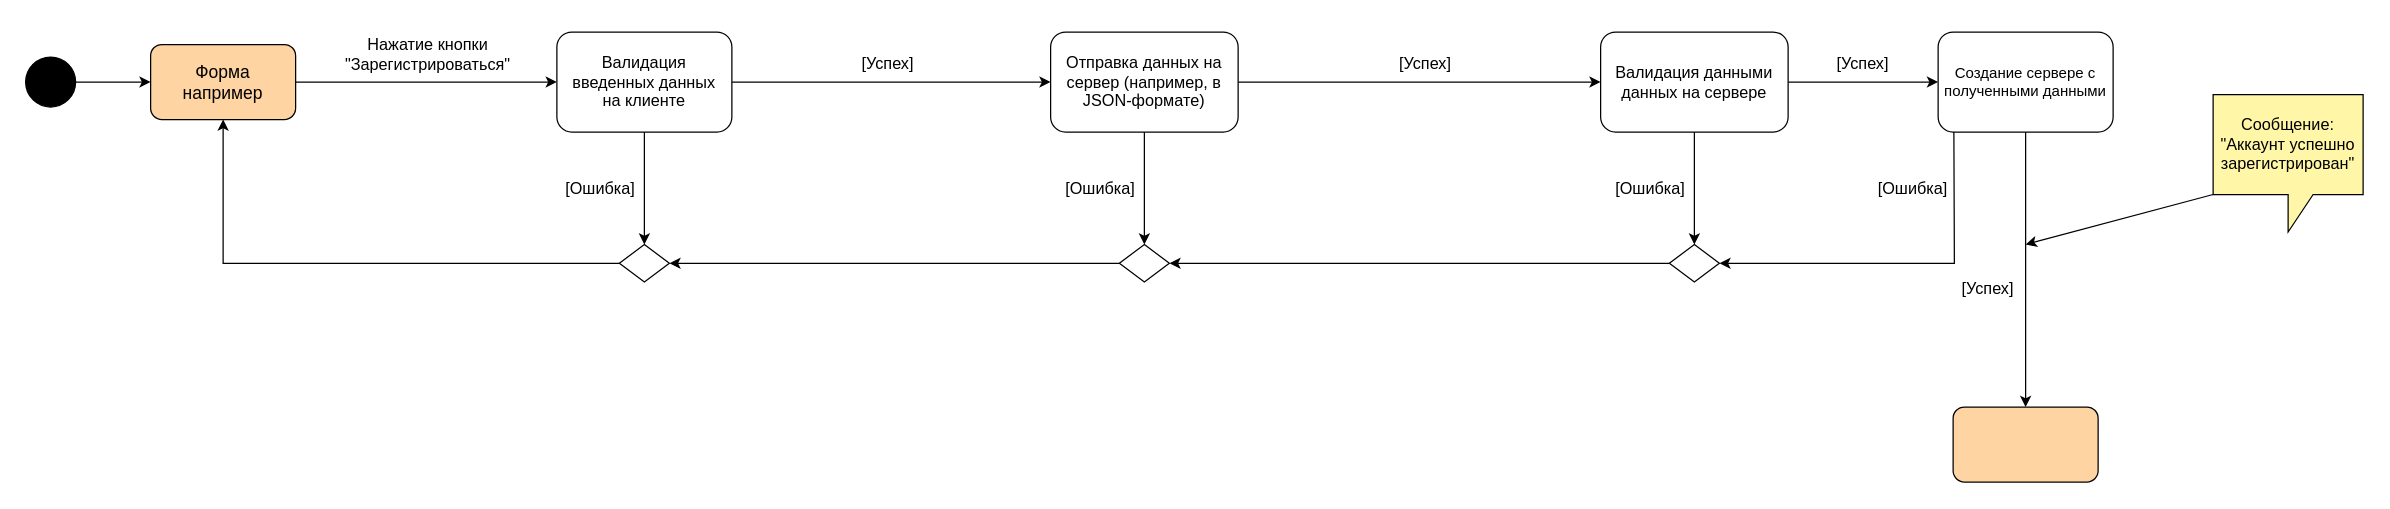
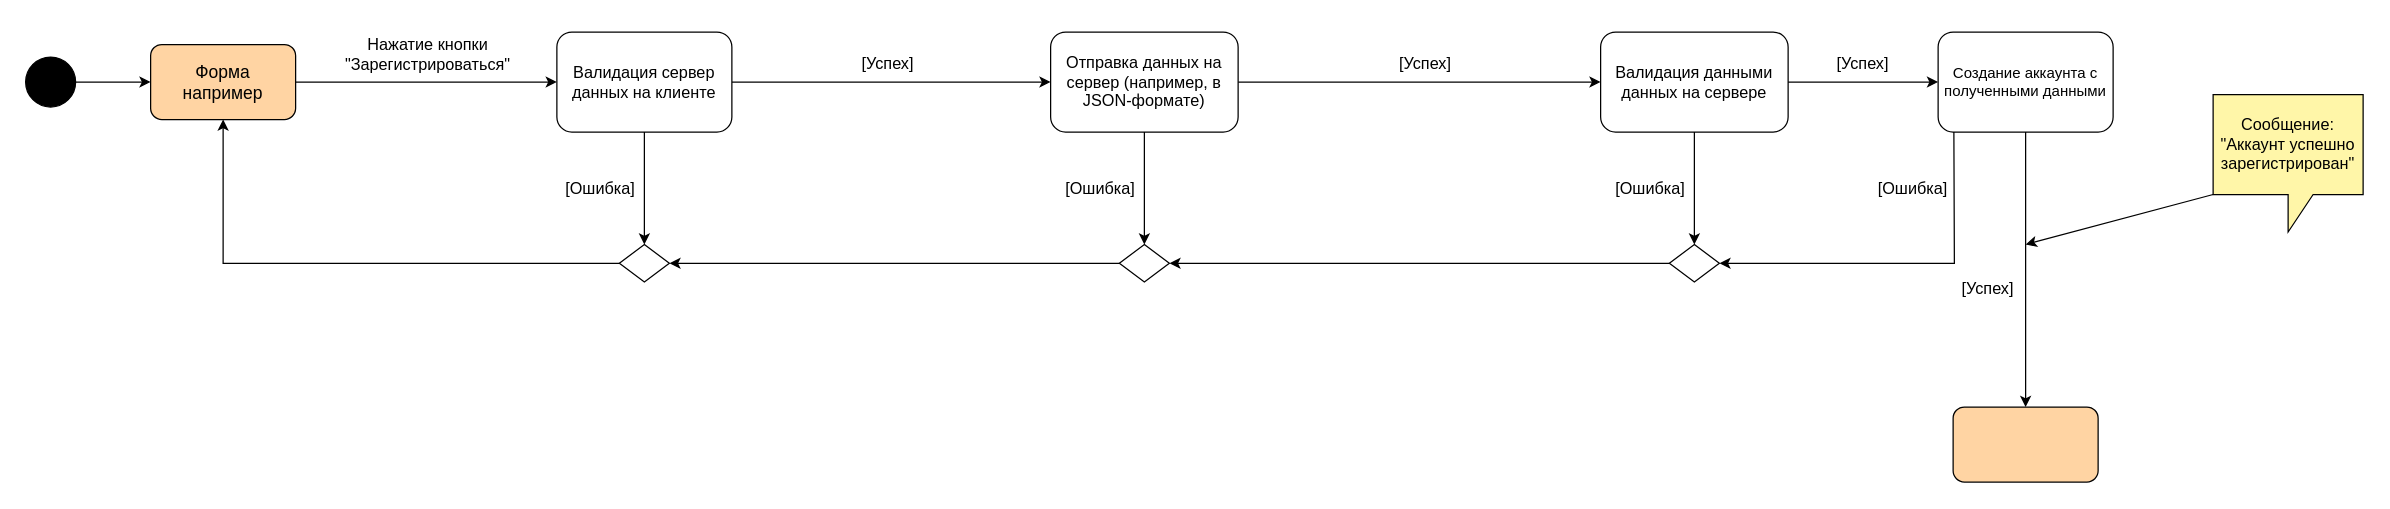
  <mxCell id="0" />
  <mxCell id="1" parent="0" />
  <mxCell id="2" style="edgeStyle=orthogonalEdgeStyle;rounded=0;orthogonalLoop=1;jettySize=auto;html=1;exitX=1;exitY=0.5;exitDx=0;exitDy=0;entryX=0;entryY=0.5;entryDx=0;entryDy=0;" parent="1" source="3" target="5" edge="1"><mxGeometry relative="1" as="geometry" /></mxCell>
  <mxCell id="3" value="" style="ellipse;whiteSpace=wrap;html=1;aspect=fixed;fillColor=#000000;" parent="1" vertex="1"><mxGeometry y="45" width="40" height="40" as="geometry" x="20" /></mxCell>
  <mxCell id="4" style="edgeStyle=orthogonalEdgeStyle;rounded=0;orthogonalLoop=1;jettySize=auto;html=1;exitX=1;exitY=0.5;exitDx=0;exitDy=0;entryX=0;entryY=0.5;entryDx=0;entryDy=0;" parent="1" source="5" target="10" edge="1"><mxGeometry relative="1" as="geometry" /></mxCell>
  <mxCell id="5" value="" style="rounded=1;whiteSpace=wrap;html=1;fillColor=#FFD4A3;" parent="1" vertex="1"><mxGeometry x="120" y="35" width="116" height="60" as="geometry" /></mxCell>
  <mxCell id="6" value="Форма например" style="text;strokeColor=none;align=center;fillColor=none;html=1;verticalAlign=middle;whiteSpace=wrap;rounded=0;fontSize=14;" parent="1" vertex="1"><mxGeometry x="128" y="35" width="100" height="60" as="geometry" /></mxCell>
  <mxCell id="7" value="Нажатие кнопки &quot;Зарегистрироваться&quot;" style="text;strokeColor=none;align=center;fillColor=none;html=1;verticalAlign=middle;whiteSpace=wrap;rounded=0;fontSize=13;" parent="1" vertex="1"><mxGeometry x="270" y="20" width="144" height="45" as="geometry" /></mxCell>
  <mxCell id="8" style="edgeStyle=orthogonalEdgeStyle;rounded=0;orthogonalLoop=1;jettySize=auto;html=1;exitX=0.5;exitY=1;exitDx=0;exitDy=0;entryX=0.5;entryY=0;entryDx=0;entryDy=0;" parent="1" source="10" target="13" edge="1"><mxGeometry relative="1" as="geometry" /></mxCell>
  <mxCell id="9" style="edgeStyle=orthogonalEdgeStyle;rounded=0;orthogonalLoop=1;jettySize=auto;html=1;exitX=1;exitY=0.5;exitDx=0;exitDy=0;entryX=0;entryY=0.5;entryDx=0;entryDy=0;" parent="1" source="10" target="16" edge="1"><mxGeometry relative="1" as="geometry" /></mxCell>
  <mxCell id="10" value="" style="rounded=1;whiteSpace=wrap;html=1;" parent="1" vertex="1"><mxGeometry x="445" y="25" width="140" height="80" as="geometry" /></mxCell>
- <mxCell id="11" value="Валидация введенных данных на клиенте" style="text;strokeColor=none;align=center;fillColor=none;html=1;verticalAlign=middle;whiteSpace=wrap;rounded=0;fontSize=13;" parent="1" vertex="1"><mxGeometry x="450" y="30" width="130" height="70" as="geometry" /></mxCell>
+ <mxCell id="11" value="Валидация сервер данных на клиенте" style="text;strokeColor=none;align=center;fillColor=none;html=1;verticalAlign=middle;whiteSpace=wrap;rounded=0;fontSize=13;" parent="1" vertex="1"><mxGeometry x="450" y="30" width="130" height="70" as="geometry" /></mxCell>
  <mxCell id="12" style="edgeStyle=orthogonalEdgeStyle;rounded=0;orthogonalLoop=1;jettySize=auto;html=1;exitX=0;exitY=0.5;exitDx=0;exitDy=0;entryX=0.5;entryY=1;entryDx=0;entryDy=0;" parent="1" source="13" target="6" edge="1"><mxGeometry relative="1" as="geometry"><mxPoint x="470" y="210" as="targetPoint" /></mxGeometry></mxCell>
  <mxCell id="13" value="" style="rhombus;whiteSpace=wrap;html=1;" parent="1" vertex="1"><mxGeometry x="495" y="195" width="40" height="30" as="geometry" /></mxCell>
  <mxCell id="14" value="[Ошибка]" style="text;strokeColor=none;align=center;fillColor=none;html=1;verticalAlign=middle;whiteSpace=wrap;rounded=0;fontSize=13;" parent="1" vertex="1"><mxGeometry x="450" y="135" width="60" height="30" as="geometry" /></mxCell>
  <mxCell id="15" style="edgeStyle=orthogonalEdgeStyle;rounded=0;orthogonalLoop=1;jettySize=auto;html=1;exitX=1;exitY=0.5;exitDx=0;exitDy=0;entryX=0;entryY=0.5;entryDx=0;entryDy=0;" parent="1" source="16" target="24" edge="1"><mxGeometry relative="1" as="geometry" /></mxCell>
  <mxCell id="16" value="" style="rounded=1;whiteSpace=wrap;html=1;" parent="1" vertex="1"><mxGeometry x="840" y="25" width="150" height="80" as="geometry" /></mxCell>
  <mxCell id="17" value="[Успех]" style="text;strokeColor=none;align=center;fillColor=none;html=1;verticalAlign=middle;whiteSpace=wrap;rounded=0;fontSize=13;" parent="1" vertex="1"><mxGeometry x="660" y="35" width="100" height="30" as="geometry" /></mxCell>
  <mxCell id="18" value="Отправка данных на сервер (например, в JSON-формате)" style="text;strokeColor=none;align=center;fillColor=none;html=1;verticalAlign=middle;whiteSpace=wrap;rounded=0;fontSize=13;" parent="1" vertex="1"><mxGeometry x="850" y="30" width="130" height="70" as="geometry" /></mxCell>
  <mxCell id="19" style="edgeStyle=orthogonalEdgeStyle;rounded=0;orthogonalLoop=1;jettySize=auto;html=1;exitX=0;exitY=0.5;exitDx=0;exitDy=0;entryX=1;entryY=0.5;entryDx=0;entryDy=0;" parent="1" source="20" target="13" edge="1"><mxGeometry relative="1" as="geometry" /></mxCell>
  <mxCell id="20" value="" style="rhombus;whiteSpace=wrap;html=1;" parent="1" vertex="1"><mxGeometry x="895" y="195" width="40" height="30" as="geometry" /></mxCell>
  <mxCell id="21" style="edgeStyle=orthogonalEdgeStyle;rounded=0;orthogonalLoop=1;jettySize=auto;html=1;exitX=0.5;exitY=1;exitDx=0;exitDy=0;entryX=0.5;entryY=0;entryDx=0;entryDy=0;" parent="1" source="16" target="20" edge="1"><mxGeometry relative="1" as="geometry" /></mxCell>
  <mxCell id="22" value="[Ошибка]" style="text;strokeColor=none;align=center;fillColor=none;html=1;verticalAlign=middle;whiteSpace=wrap;rounded=0;fontSize=13;" parent="1" vertex="1"><mxGeometry x="850" y="135" width="60" height="30" as="geometry" /></mxCell>
  <mxCell id="23" style="edgeStyle=orthogonalEdgeStyle;rounded=0;orthogonalLoop=1;jettySize=auto;html=1;exitX=0.5;exitY=1;exitDx=0;exitDy=0;entryX=0.5;entryY=0;entryDx=0;entryDy=0;" parent="1" source="24" target="26" edge="1"><mxGeometry relative="1" as="geometry" /></mxCell>
  <mxCell id="24" value="" style="rounded=1;whiteSpace=wrap;html=1;" parent="1" vertex="1"><mxGeometry x="1280" y="25" width="150" height="80" as="geometry" /></mxCell>
  <mxCell id="25" style="edgeStyle=orthogonalEdgeStyle;rounded=0;orthogonalLoop=1;jettySize=auto;html=1;exitX=0;exitY=0.5;exitDx=0;exitDy=0;entryX=1;entryY=0.5;entryDx=0;entryDy=0;" parent="1" source="26" target="20" edge="1"><mxGeometry relative="1" as="geometry" /></mxCell>
  <mxCell id="26" value="" style="rhombus;whiteSpace=wrap;html=1;" parent="1" vertex="1"><mxGeometry x="1335" y="195" width="40" height="30" as="geometry" /></mxCell>
  <mxCell id="27" value="[Ошибка]" style="text;strokeColor=none;align=center;fillColor=none;html=1;verticalAlign=middle;whiteSpace=wrap;rounded=0;fontSize=13;" parent="1" vertex="1"><mxGeometry x="1290" y="135" width="60" height="30" as="geometry" /></mxCell>
  <mxCell id="28" value="[Успех]" style="text;strokeColor=none;align=center;fillColor=none;html=1;verticalAlign=middle;whiteSpace=wrap;rounded=0;fontSize=13;" parent="1" vertex="1"><mxGeometry x="1090" y="35" width="100" height="30" as="geometry" /></mxCell>
  <mxCell id="29" style="edgeStyle=orthogonalEdgeStyle;rounded=0;orthogonalLoop=1;jettySize=auto;html=1;exitX=1;exitY=0.5;exitDx=0;exitDy=0;entryX=0;entryY=0.5;entryDx=0;entryDy=0;" parent="1" source="30" target="31" edge="1"><mxGeometry relative="1" as="geometry" /></mxCell>
  <mxCell id="30" value="Валидация данными данных на сервере" style="text;strokeColor=none;align=center;fillColor=none;html=1;verticalAlign=middle;whiteSpace=wrap;rounded=0;fontSize=13;" parent="1" vertex="1"><mxGeometry x="1280" y="25" width="150" height="80" as="geometry" /></mxCell>
  <mxCell id="31" value="" style="rounded=1;whiteSpace=wrap;html=1;" parent="1" vertex="1"><mxGeometry x="1550" y="25" width="140" height="80" as="geometry" /></mxCell>
  <mxCell id="32" value="" style="endArrow=classic;html=1;rounded=0;exitX=0.09;exitY=1;exitDx=0;exitDy=0;exitPerimeter=0;entryX=1;entryY=0.5;entryDx=0;entryDy=0;" parent="1" source="31" target="26" edge="1"><mxGeometry width="50" height="50" relative="1" as="geometry"><mxPoint x="1390" y="155" as="sourcePoint" /><mxPoint x="1440" y="105" as="targetPoint" /><Array as="points"><mxPoint x="1563" y="210" /></Array></mxGeometry></mxCell>
  <mxCell id="33" value="[Ошибка]" style="text;strokeColor=none;align=center;fillColor=none;html=1;verticalAlign=middle;whiteSpace=wrap;rounded=0;fontSize=13;" parent="1" vertex="1"><mxGeometry x="1500" y="135" width="60" height="30" as="geometry" /></mxCell>
  <mxCell id="34" value="[Успех]" style="text;strokeColor=none;align=center;fillColor=none;html=1;verticalAlign=middle;whiteSpace=wrap;rounded=0;fontSize=13;" parent="1" vertex="1"><mxGeometry x="1440" y="35" width="100" height="30" as="geometry" /></mxCell>
  <mxCell id="35" style="edgeStyle=orthogonalEdgeStyle;rounded=0;orthogonalLoop=1;jettySize=auto;html=1;exitX=0.5;exitY=1;exitDx=0;exitDy=0;entryX=0.5;entryY=0;entryDx=0;entryDy=0;" parent="1" source="36" target="37" edge="1"><mxGeometry relative="1" as="geometry" /></mxCell>
- <mxCell id="36" value="Создание сервере с полученными данными" style="text;strokeColor=none;align=center;fillColor=none;html=1;verticalAlign=middle;whiteSpace=wrap;rounded=0;" parent="1" vertex="1"><mxGeometry x="1550" y="25" width="140" height="80" as="geometry" /></mxCell>
+ <mxCell id="36" value="Создание аккаунта с полученными данными" style="text;strokeColor=none;align=center;fillColor=none;html=1;verticalAlign=middle;whiteSpace=wrap;rounded=0;" parent="1" vertex="1"><mxGeometry x="1550" y="25" width="140" height="80" as="geometry" /></mxCell>
  <mxCell id="37" value="" style="rounded=1;whiteSpace=wrap;html=1;fillColor=#FFD4A3;" parent="1" vertex="1"><mxGeometry x="1562" y="325" width="116" height="60" as="geometry" /></mxCell>
  <mxCell id="38" value="[Успех]" style="text;strokeColor=none;align=center;fillColor=none;html=1;verticalAlign=middle;whiteSpace=wrap;rounded=0;fontSize=13;" parent="1" vertex="1"><mxGeometry x="1540" y="215" width="100" height="30" as="geometry" /></mxCell>
  <mxCell id="39" value="" style="shape=callout;whiteSpace=wrap;html=1;perimeter=calloutPerimeter;fillColor=#FFF6A8;" vertex="1" parent="1"><mxGeometry x="1770" y="75" width="120" height="110" as="geometry" /></mxCell>
  <mxCell id="40" value="Сообщение: &quot;Аккаунт успешно зарегистрирован&quot;" style="text;strokeColor=none;align=center;fillColor=none;html=1;verticalAlign=middle;whiteSpace=wrap;rounded=0;fontSize=13;" vertex="1" parent="1"><mxGeometry x="1770" y="85" width="120" height="60" as="geometry" /></mxCell>
  <mxCell id="41" value="" style="endArrow=classic;html=1;rounded=0;exitX=0;exitY=0;exitDx=0;exitDy=80;exitPerimeter=0;" edge="1" parent="1" source="39"><mxGeometry width="50" height="50" relative="1" as="geometry"><mxPoint x="1440" y="225" as="sourcePoint" /><mxPoint x="1620" y="195" as="targetPoint" /></mxGeometry></mxCell>
